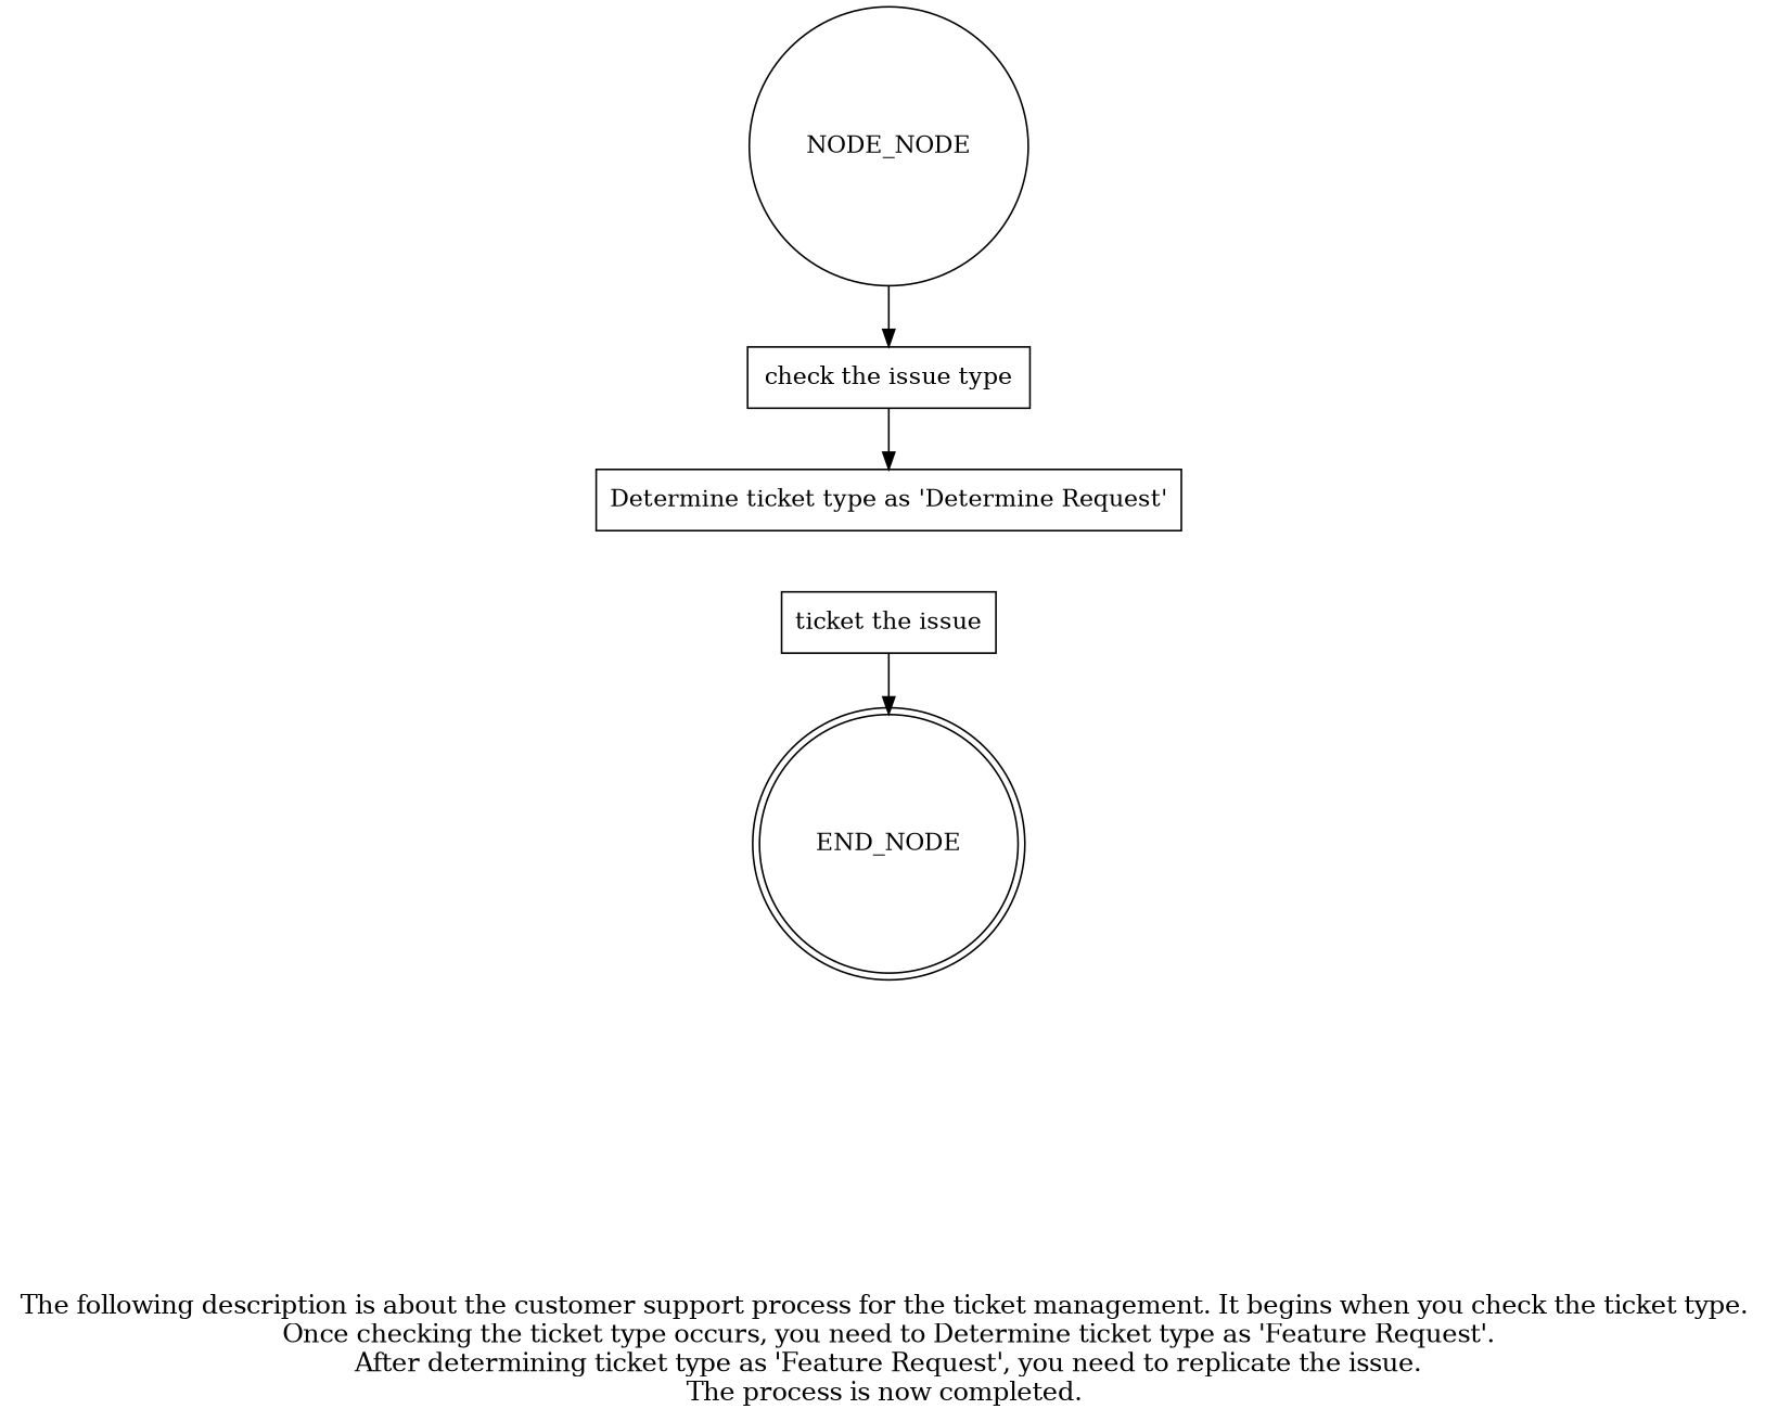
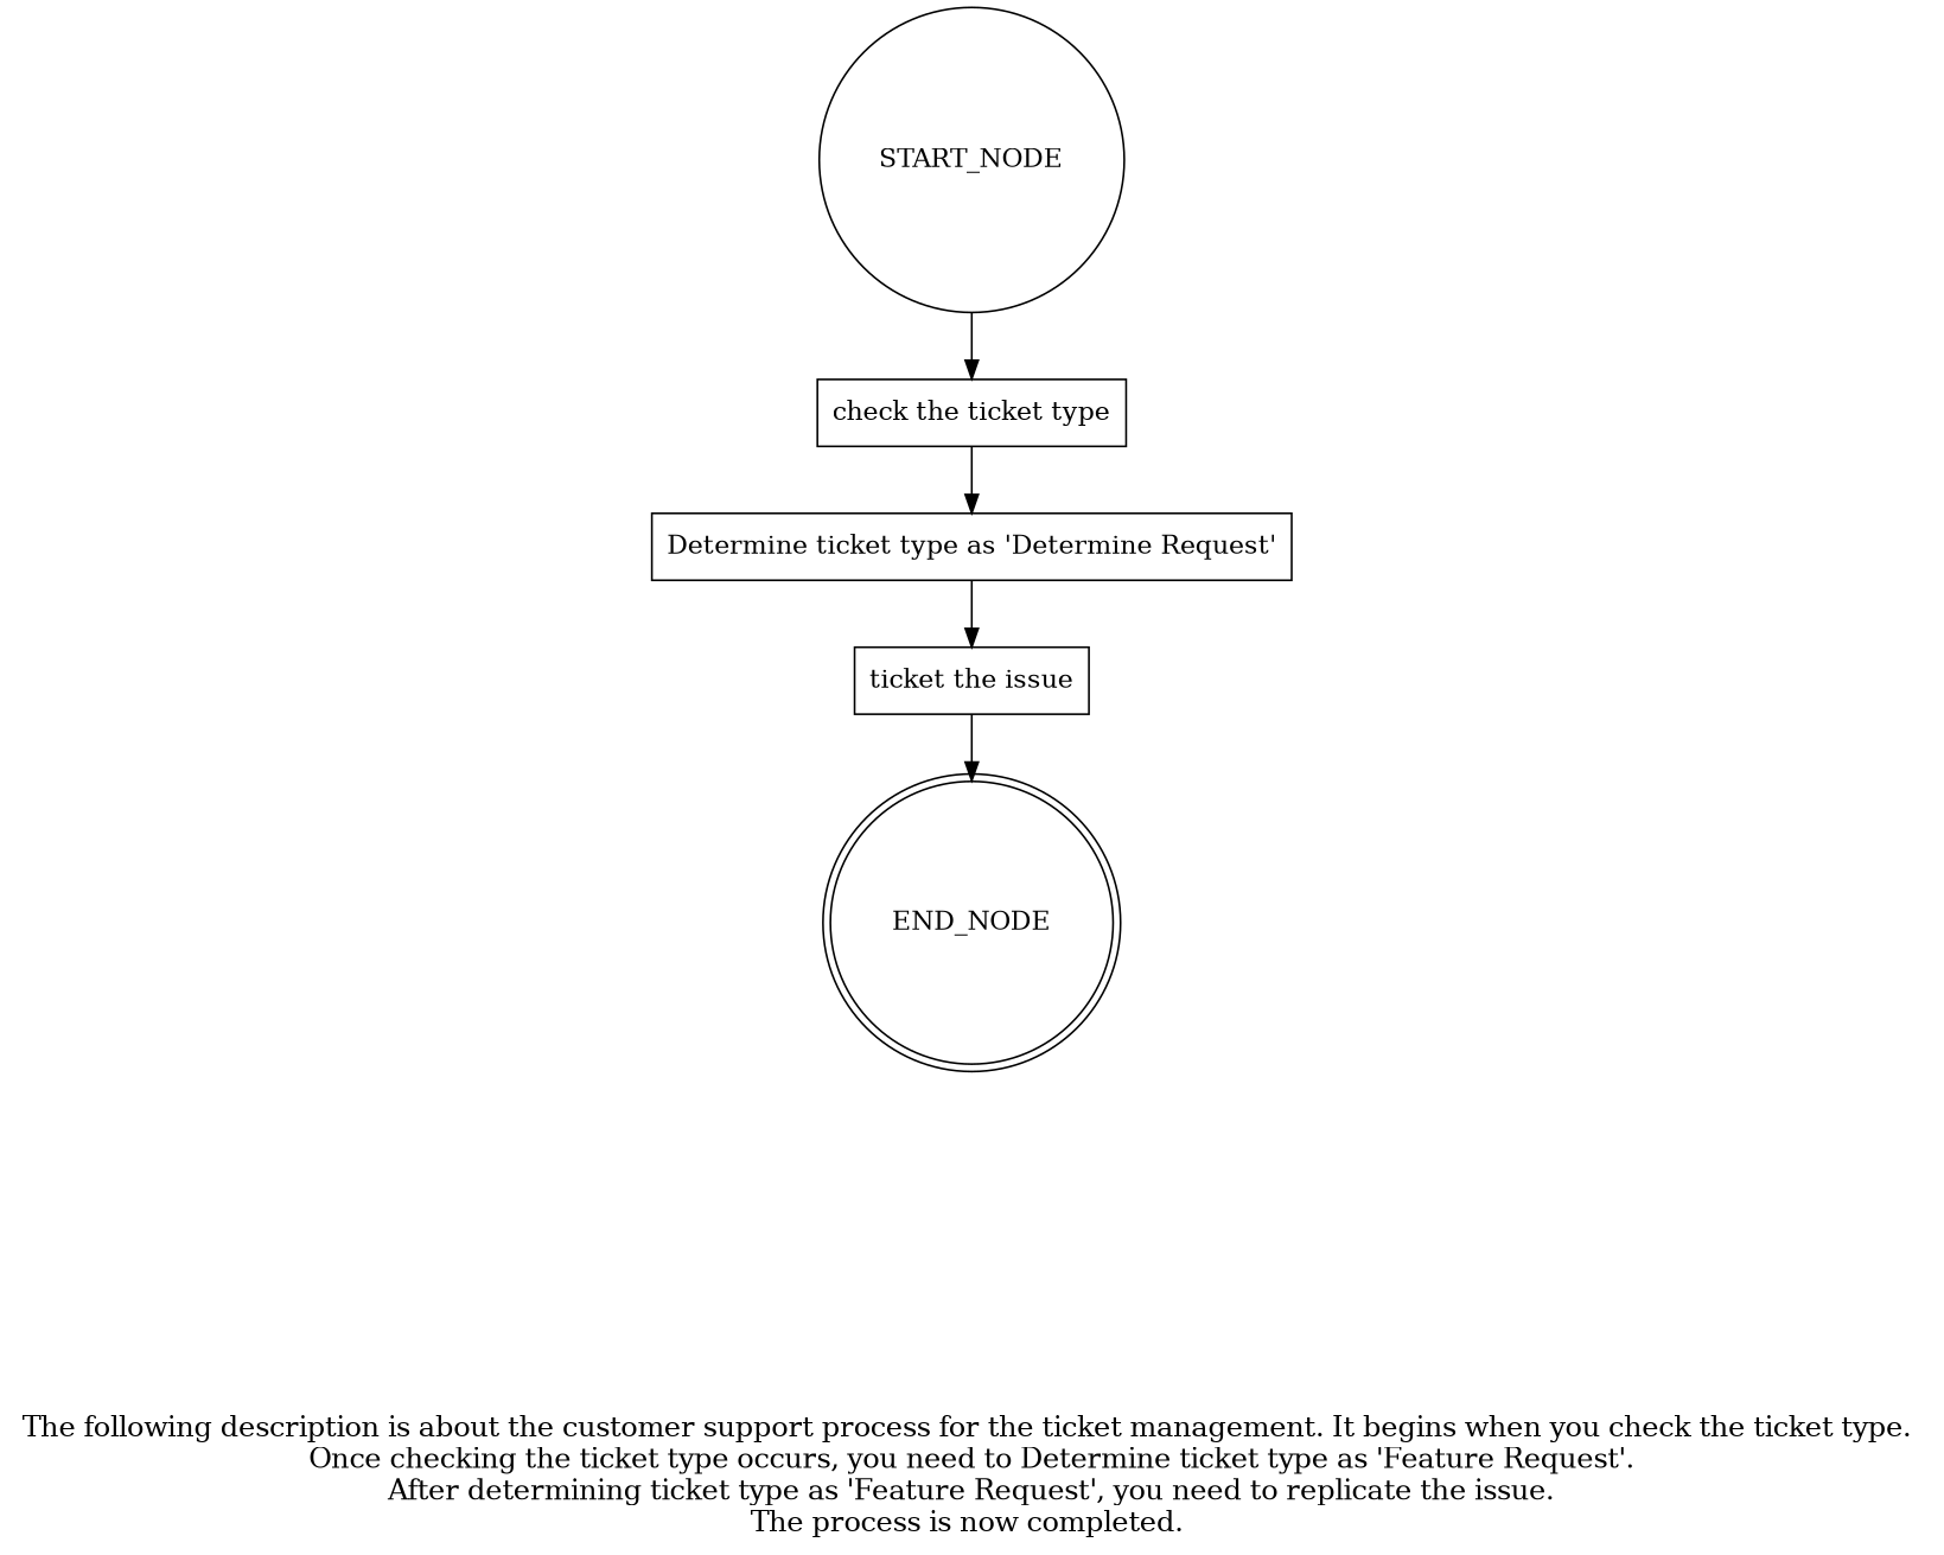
  digraph {
    fontsize=15
    label="\n\n\nThe following description is about the customer support process for the ticket management. It begins when you check the ticket type. \nOnce checking the ticket type occurs, you need to Determine ticket type as 'Feature Request'.\nAfter determining ticket type as 'Feature Request', you need to replicate the issue.\nThe process is now completed. \n"
    rankdir=TB
    node [shape=box]
-   "check the ticket type" [label="check the issue type"]
+   "check the ticket type"
    n2 [label="Determine ticket type as 'Determine Request'"]
    n3 [label="ticket the issue"]
    END_NODE [shape=doublecircle width=0.2]
-   START_NODE [shape=circle width=0.3 label=NODE_NODE]
+   START_NODE [shape=circle width=0.3]
    subgraph sub_1 {
      "check the ticket type"
      n2
      n3
    }
    "check the ticket type" -> n2
+   n2 -> n3
    n3 -> END_NODE
    START_NODE -> "check the ticket type"
  }
